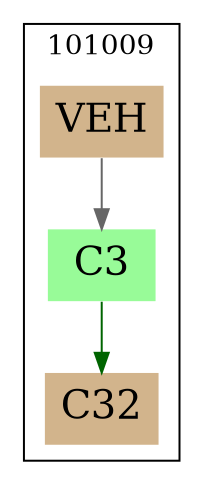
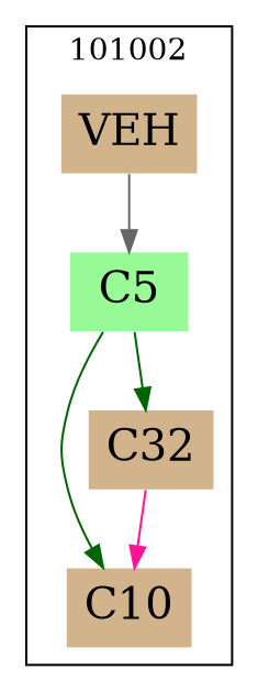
  strict digraph {
    node [color=red fillcolor=tan fontsize=20 shape=plaintext style=filled]
    edge [color=darkgreen]
    n1 [label=VEH]
-   n3 [fillcolor=palegreen label=C3]
+   n2 [color=gray40 label=C10]
+   n3 [fillcolor=palegreen label=C5]
    n4 [label=C32]
    subgraph cluster_1 {
-     label=101009
+     label=101002
      labeldoc=t
      n1
+     n2
      n3
      n4
    }
    n1 -> n3 [color=gray40]
+   n3 -> n2
    n3 -> n4
+   n4 -> n2 [color=deeppink]
  }
